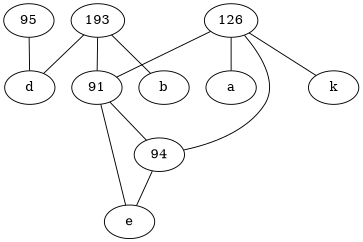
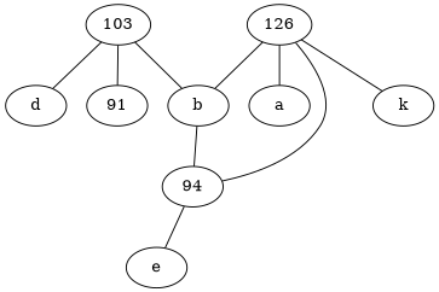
  graph {
    node [labelfontsize=50]
-   103 [label=193]
+   103
    b
    91
    d
    94
    e
-   95
    126
    k
    a
    103 -- b
    103 -- 91
    103 -- d
-   91 -- 94
-   91 -- e
+   b -- 94
    94 -- e
-   95 -- d
-   126 -- 91
+   126 -- b
    126 -- 94
    126 -- k
    126 -- a
  }
